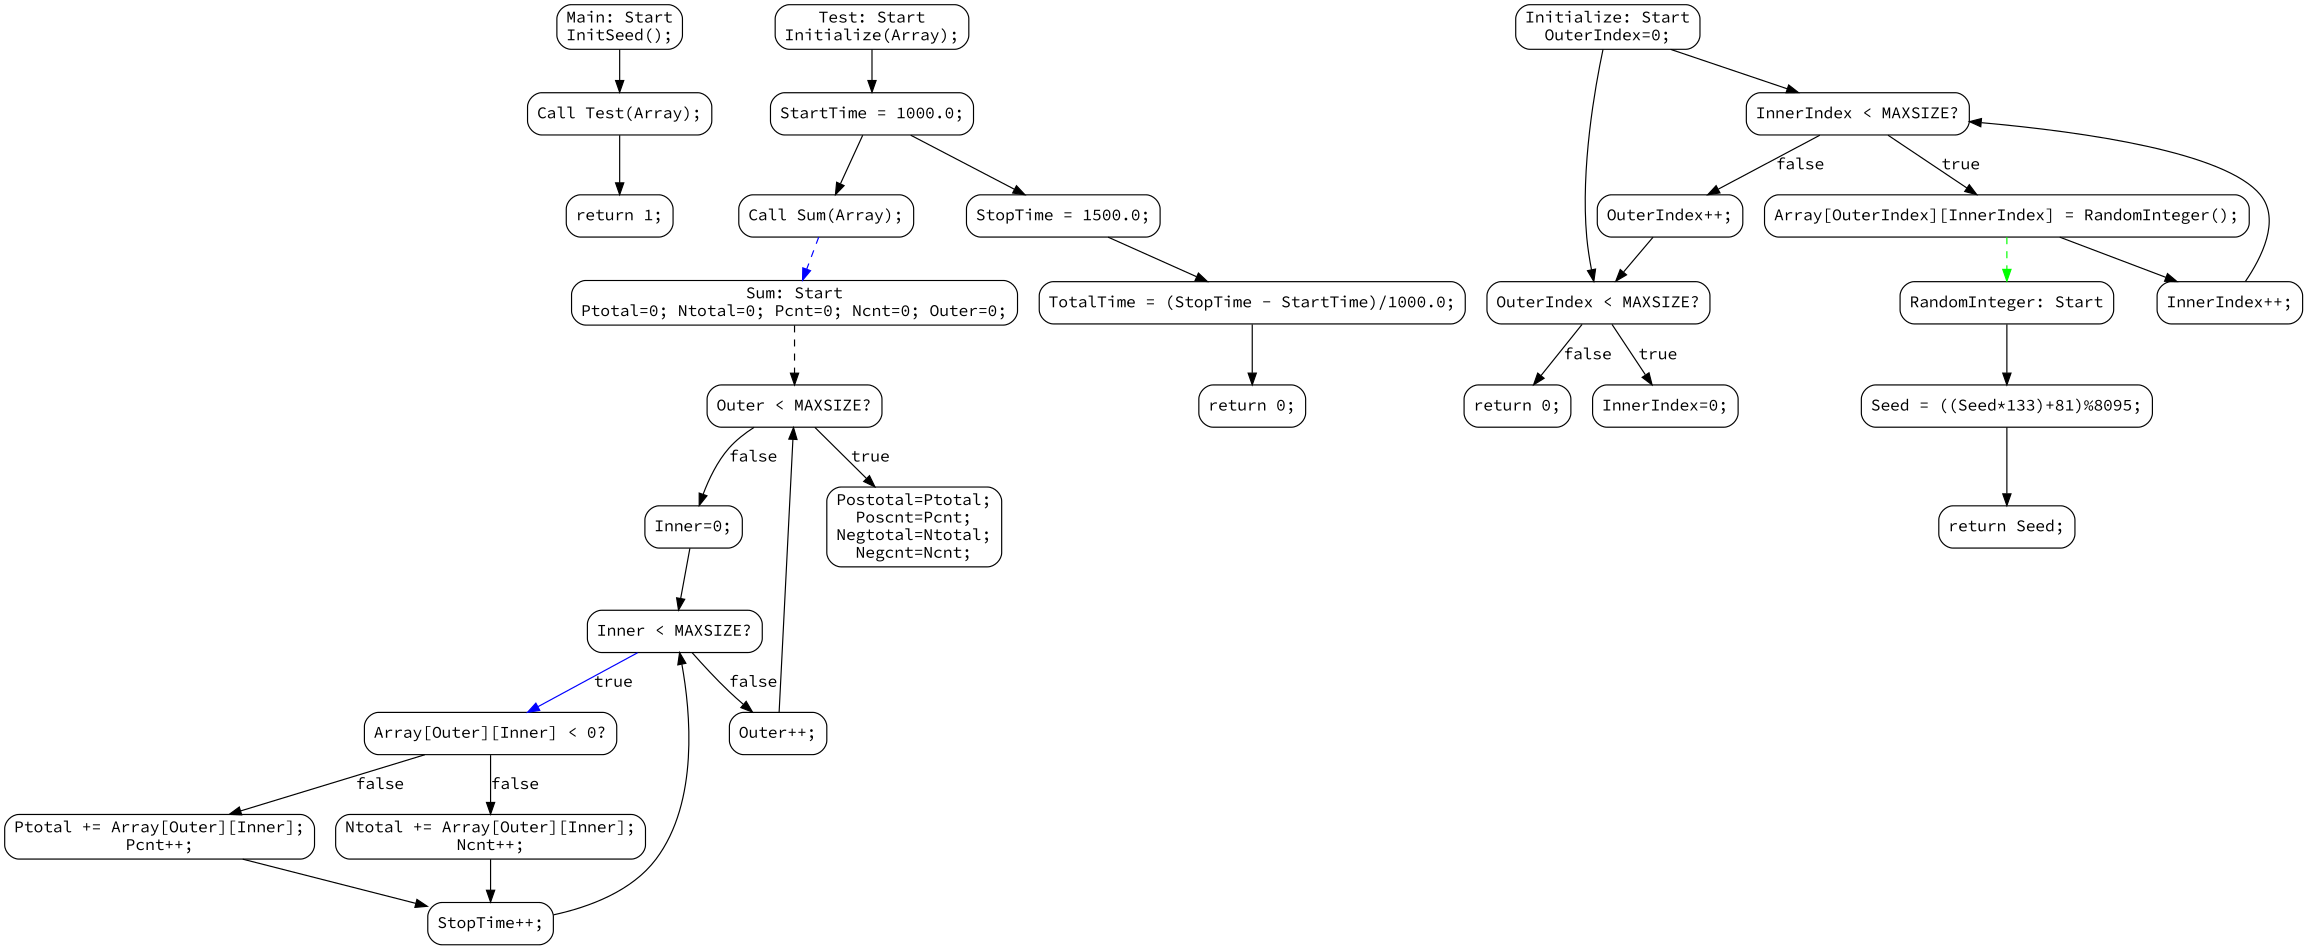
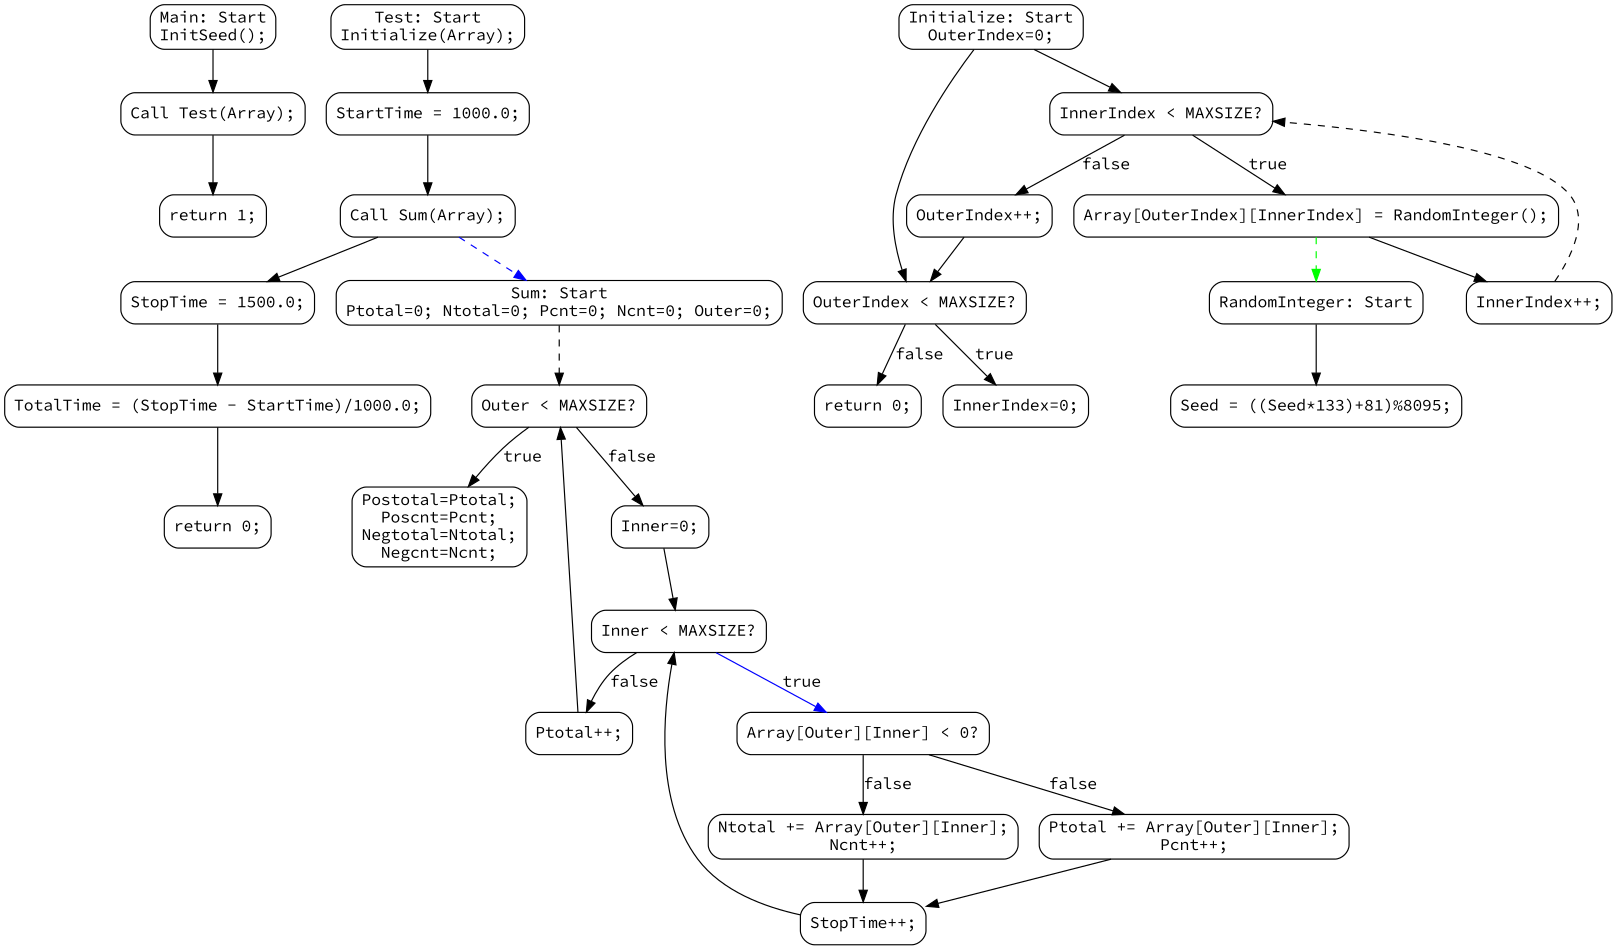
  digraph {
    fontname="Source Code Pro"
    node [fontname="Source Code Pro" shape=box style=rounded]
    edge [fontname="Source Code Pro"]
    n1 [label="Main: Start\nInitSeed();"]
    n2 [label="Call Test(Array);"]
    n3 [label="return 1;"]
    n4 [label="Test: Start\nInitialize(Array);"]
    n5 [label="StartTime = 1000.0;"]
    n6 [label="Call Sum(Array);"]
    n7 [label="StopTime = 1500.0;"]
    n8 [label="Sum: Start\nPtotal=0; Ntotal=0; Pcnt=0; Ncnt=0; Outer=0;"]
    n9 [label="TotalTime = (StopTime - StartTime)/1000.0;"]
    n10 [label="Outer < MAXSIZE?"]
    n11 [label="return 0;"]
    n12 [label="Initialize: Start\nOuterIndex=0;"]
    n13 [label="OuterIndex < MAXSIZE?"]
    n14 [label="InnerIndex < MAXSIZE?"]
    n15 [label="InnerIndex=0;"]
    n16 [label="return 0;"]
    n17 [label="Array[OuterIndex][InnerIndex] = RandomInteger();"]
    n18 [label="OuterIndex++;"]
    n19 [label="InnerIndex++;"]
    n20 [label="RandomInteger: Start"]
    n21 [label="Seed = ((Seed*133)+81)%8095;"]
    n22 [label="Inner=0;"]
    n23 [label="Postotal=Ptotal;\nPoscnt=Pcnt;\nNegtotal=Ntotal;\nNegcnt=Ncnt;"]
    n24 [label="Inner < MAXSIZE?"]
    n25 [label="Array[Outer][Inner] < 0?"]
-   n26 [label="Outer++;"]
+   n26 [label="Ptotal++;"]
    n27 [label="Ptotal += Array[Outer][Inner];\nPcnt++;"]
    n28 [label="Ntotal += Array[Outer][Inner];\nNcnt++;"]
    n29 [label="StopTime++;"]
-   n30 [label="return Seed;"]
    n1 -> n2
    n2 -> n3
    n4 -> n5
    n5 -> n6
-   n5 -> n7
+   n6 -> n7
    n6 -> n8 [color=blue style=dashed]
    n7 -> n9
    n8 -> n10 [style=dashed]
    n9 -> n11
    n10 -> n22 [label=false]
    n10 -> n23 [label=true]
    n12 -> n13
    n12 -> n14
    n13 -> n15 [label=true]
    n13 -> n16 [label=false]
    n14 -> n17 [label=true]
    n14 -> n18 [label=false]
    n17 -> n19
    n17 -> n20 [color=green style=dashed]
    n18 -> n13
-   n19 -> n14
+   n19 -> n14 [style=dashed]
    n20 -> n21
-   n21 -> n30
    n22 -> n24
    n24 -> n25 [color=blue label=true]
    n24 -> n26 [label=false]
    n25 -> n27 [label=false]
    n25 -> n28 [label=false]
    n26 -> n10
    n27 -> n29
    n28 -> n29
    n29 -> n24
  }
